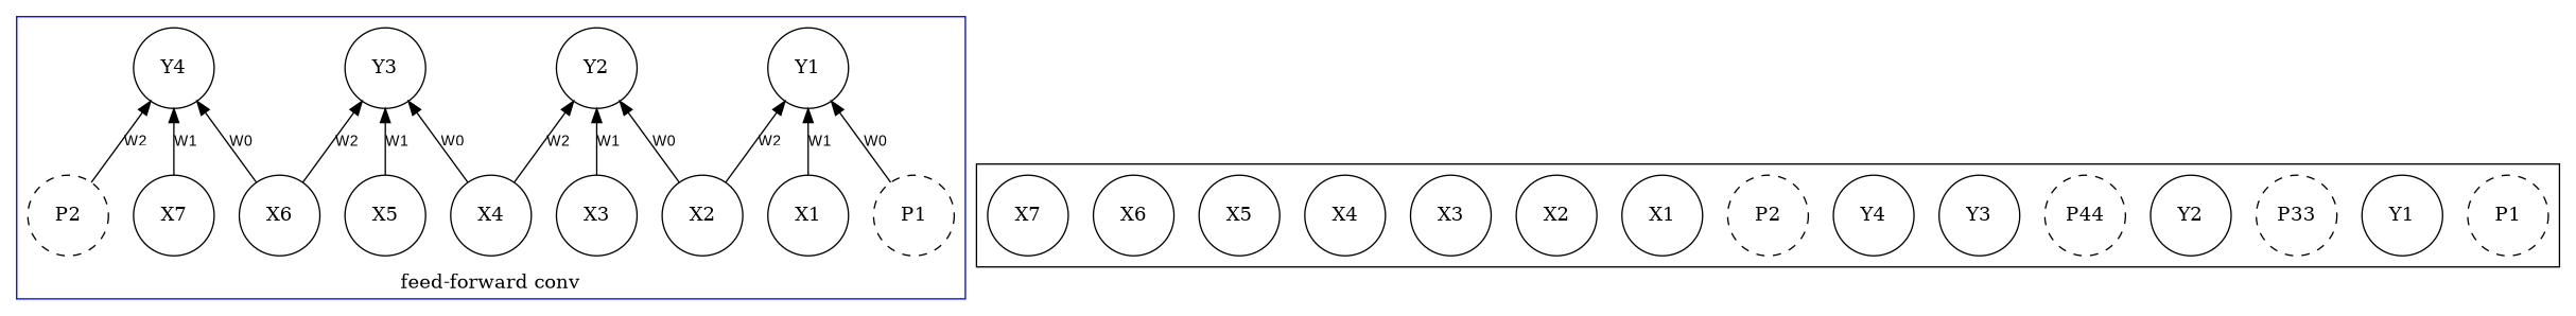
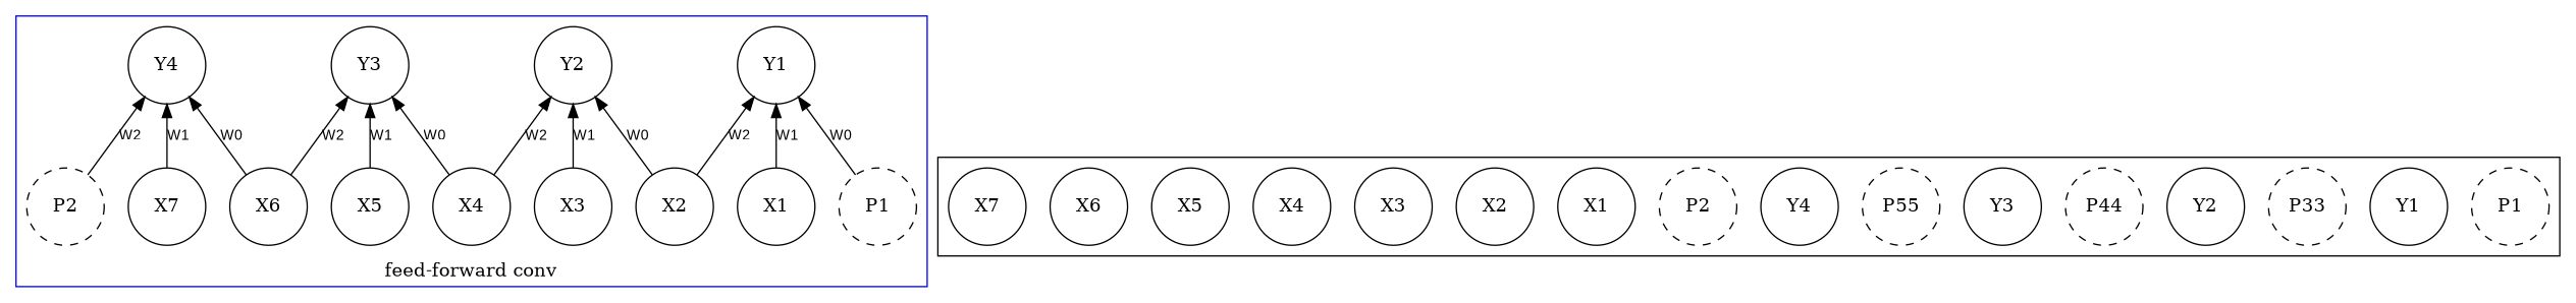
  digraph {
    rankdir=BT
    node [fixedsize=true shape=circle]
    edge [fontname=Arial fontsize=11]
    P1 [style=dashed width=0.8]
    Y1 [width=0.8]
    X1 [width=0.8]
    X2 [width=0.8]
    Y2 [width=0.8]
    X3 [width=0.8]
    X4 [width=0.8]
    Y3 [width=0.8]
    X5 [width=0.8]
    X6 [width=0.8]
    Y4 [width=0.8]
    X7 [width=0.8]
    P2 [style=dashed width=0.8]
    n14 [label=P1 style=dashed width=0.8]
    n15 [label=Y1 width=0.8]
    P33 [style=dashed width=0.8]
    n17 [label=Y2 width=0.8]
    P44 [style=dashed width=0.8]
    n19 [label=Y3 width=0.8]
+   P55 [style=dashed width=0.8]
    n21 [label=Y4 width=0.8]
    n22 [label=P2 style=dashed width=0.8]
    n23 [label=X1 width=0.8]
    n24 [label=X2 width=0.8]
    n25 [label=X3 width=0.8]
    n26 [label=X4 width=0.8]
    n27 [label=X5 width=0.8]
    n28 [label=X6 width=0.8]
    n29 [label=X7 width=0.8]
    subgraph cluster_1 {
      color=blue
      label="feed-forward conv"
      P1
      Y1
      X1
      X2
      Y2
      X3
      X4
      Y3
      X5
      X6
      Y4
      X7
      P2
    }
    subgraph cluster_2 {
      n14
      n15
      P33
      n17
      P44
      n19
+     P55
      n21
      n22
      n23
      n24
      n25
      n26
      n27
      n28
      n29
    }
    P1 -> Y1 [label=W0]
    X1 -> Y1 [label=W1]
    X2 -> Y1 [label=W2]
    X2 -> Y2 [label=W0]
    X3 -> Y2 [label=W1]
    X4 -> Y2 [label=W2]
    X4 -> Y3 [label=W0]
    X5 -> Y3 [label=W1]
    X6 -> Y3 [label=W2]
    X6 -> Y4 [label=W0]
    X7 -> Y4 [label=W1]
    P2 -> Y4 [label=W2]
  }
